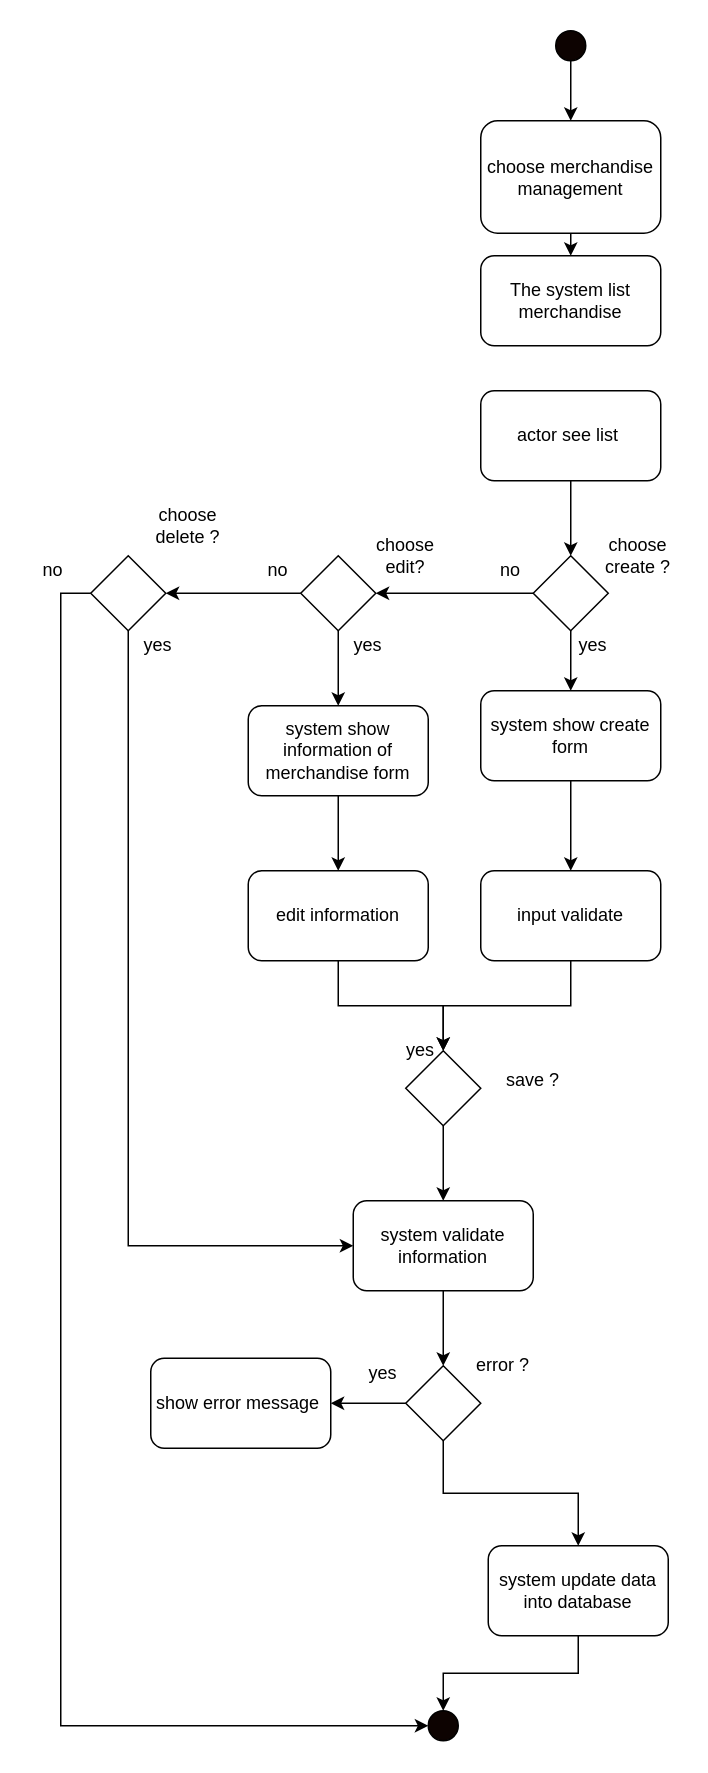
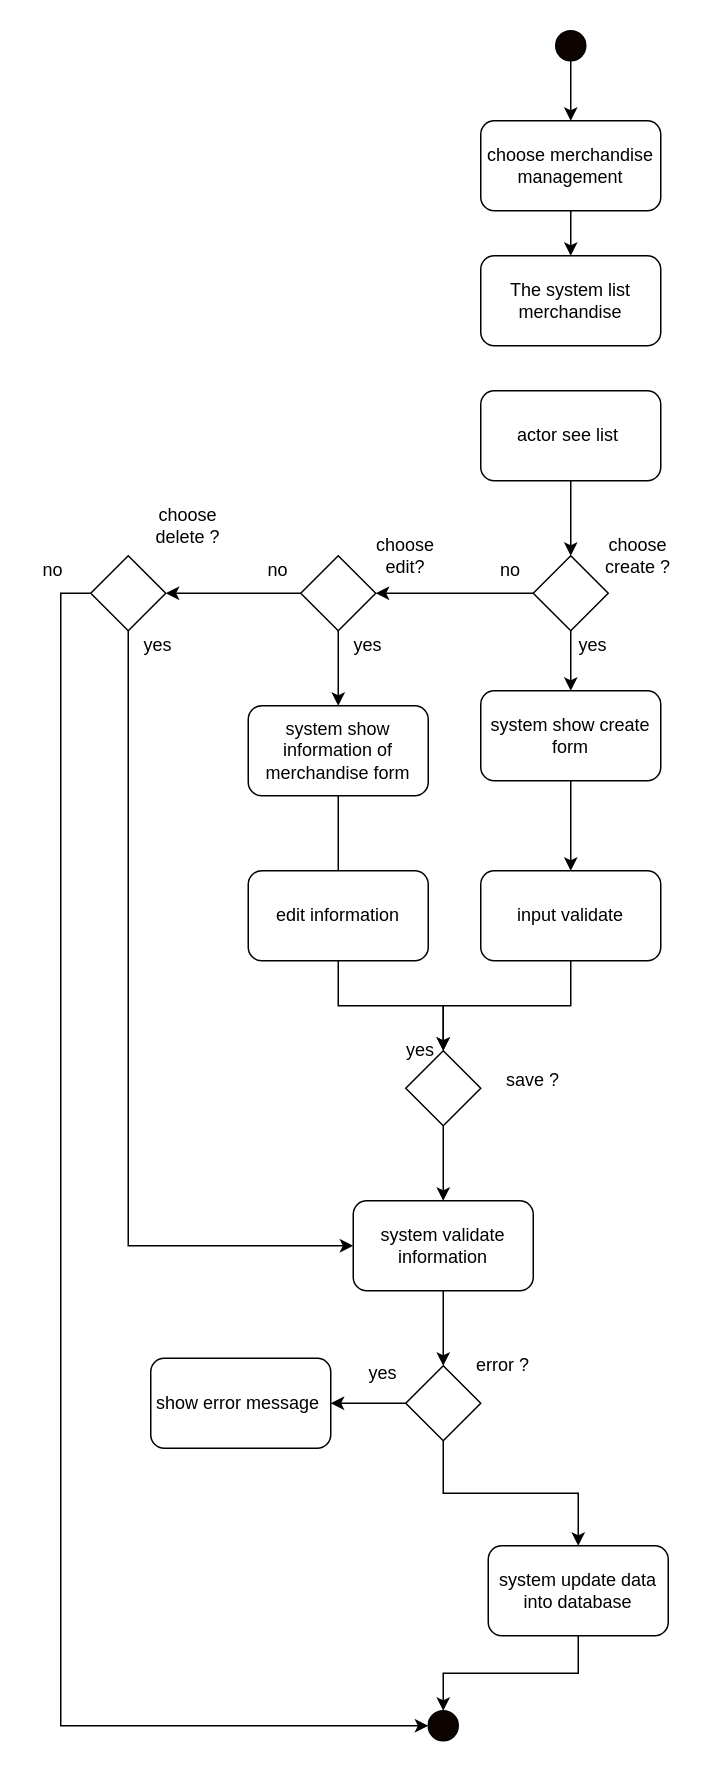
  <mxCell id="0" />
  <mxCell id="1" parent="0" />
  <mxCell id="2" style="edgeStyle=orthogonalEdgeStyle;rounded=0;orthogonalLoop=1;jettySize=auto;html=1;exitX=0.5;exitY=1;exitDx=0;exitDy=0;entryX=0.5;entryY=0;entryDx=0;entryDy=0;" parent="1" source="3" target="5" edge="1"><mxGeometry relative="1" as="geometry" /></mxCell>
  <mxCell id="3" value="" style="ellipse;whiteSpace=wrap;html=1;aspect=fixed;fillColor=#0D0301;" parent="1" vertex="1"><mxGeometry x="370" y="20" width="20" height="20" as="geometry" /></mxCell>
  <mxCell id="4" style="edgeStyle=orthogonalEdgeStyle;rounded=0;orthogonalLoop=1;jettySize=auto;html=1;exitX=0.5;exitY=1;exitDx=0;exitDy=0;entryX=0.5;entryY=0;entryDx=0;entryDy=0;" parent="1" source="5" target="6" edge="1"><mxGeometry relative="1" as="geometry" /></mxCell>
- <mxCell id="5" value="choose merchandise management" style="rounded=1;whiteSpace=wrap;html=1;fillColor=#FFFFFF;" parent="1" vertex="1"><mxGeometry x="320" y="80" width="120" height="75" as="geometry" /></mxCell>
+ <mxCell id="5" value="choose merchandise management" style="rounded=1;whiteSpace=wrap;html=1;fillColor=#FFFFFF;" parent="1" vertex="1"><mxGeometry x="320" y="80" width="120" height="60" as="geometry" /></mxCell>
  <mxCell id="6" value="&lt;p class=&quot;MsoNormal&quot;&gt;The system list merchandise&lt;/p&gt;" style="rounded=1;whiteSpace=wrap;html=1;fillColor=#FFFFFF;" parent="1" vertex="1"><mxGeometry x="320" y="170" width="120" height="60" as="geometry" /></mxCell>
  <mxCell id="7" style="edgeStyle=orthogonalEdgeStyle;rounded=0;orthogonalLoop=1;jettySize=auto;html=1;exitX=0.5;exitY=1;exitDx=0;exitDy=0;entryX=0.5;entryY=0;entryDx=0;entryDy=0;" parent="1" source="8" target="11" edge="1"><mxGeometry relative="1" as="geometry" /></mxCell>
  <mxCell id="8" value="&lt;p class=&quot;MsoNormal&quot;&gt;actor see list&amp;nbsp;&lt;br&gt;&lt;/p&gt;" style="rounded=1;whiteSpace=wrap;html=1;fillColor=#FFFFFF;" parent="1" vertex="1"><mxGeometry x="320" y="260" width="120" height="60" as="geometry" /></mxCell>
  <mxCell id="9" style="edgeStyle=orthogonalEdgeStyle;rounded=0;orthogonalLoop=1;jettySize=auto;html=1;exitX=0;exitY=0.5;exitDx=0;exitDy=0;entryX=1;entryY=0.5;entryDx=0;entryDy=0;" parent="1" source="11" target="15" edge="1"><mxGeometry relative="1" as="geometry" /></mxCell>
  <mxCell id="10" style="edgeStyle=orthogonalEdgeStyle;rounded=0;orthogonalLoop=1;jettySize=auto;html=1;exitX=0.5;exitY=1;exitDx=0;exitDy=0;entryX=0.5;entryY=0;entryDx=0;entryDy=0;" parent="1" source="11" target="22" edge="1"><mxGeometry relative="1" as="geometry" /></mxCell>
  <mxCell id="11" value="" style="rhombus;whiteSpace=wrap;html=1;" parent="1" vertex="1"><mxGeometry x="355" y="370" width="50" height="50" as="geometry" /></mxCell>
  <mxCell id="12" value="choose create ?" style="text;html=1;strokeColor=none;fillColor=none;align=center;verticalAlign=middle;whiteSpace=wrap;rounded=0;" parent="1" vertex="1"><mxGeometry x="400" y="360" width="50" height="20" as="geometry" /></mxCell>
  <mxCell id="13" style="edgeStyle=orthogonalEdgeStyle;rounded=0;orthogonalLoop=1;jettySize=auto;html=1;exitX=0;exitY=0.5;exitDx=0;exitDy=0;entryX=1;entryY=0.5;entryDx=0;entryDy=0;" parent="1" source="15" target="19" edge="1"><mxGeometry relative="1" as="geometry" /></mxCell>
  <mxCell id="14" style="edgeStyle=orthogonalEdgeStyle;rounded=0;orthogonalLoop=1;jettySize=auto;html=1;exitX=0.5;exitY=1;exitDx=0;exitDy=0;entryX=0.5;entryY=0;entryDx=0;entryDy=0;" parent="1" source="15" target="26" edge="1"><mxGeometry relative="1" as="geometry" /></mxCell>
  <mxCell id="15" value="" style="rhombus;whiteSpace=wrap;html=1;" parent="1" vertex="1"><mxGeometry x="200" y="370" width="50" height="50" as="geometry" /></mxCell>
  <mxCell id="16" value="choose edit?" style="text;html=1;strokeColor=none;fillColor=none;align=center;verticalAlign=middle;whiteSpace=wrap;rounded=0;" parent="1" vertex="1"><mxGeometry x="245" y="360" width="50" height="20" as="geometry" /></mxCell>
  <mxCell id="17" style="edgeStyle=orthogonalEdgeStyle;rounded=0;orthogonalLoop=1;jettySize=auto;html=1;exitX=0.5;exitY=1;exitDx=0;exitDy=0;entryX=0;entryY=0.5;entryDx=0;entryDy=0;" parent="1" source="19" target="36" edge="1"><mxGeometry relative="1" as="geometry"><mxPoint x="85" y="470" as="targetPoint" /></mxGeometry></mxCell>
  <mxCell id="18" style="edgeStyle=orthogonalEdgeStyle;rounded=0;orthogonalLoop=1;jettySize=auto;html=1;exitX=0;exitY=0.5;exitDx=0;exitDy=0;entryX=0;entryY=0.5;entryDx=0;entryDy=0;" parent="1" source="19" target="46" edge="1"><mxGeometry relative="1" as="geometry" /></mxCell>
  <mxCell id="19" value="" style="rhombus;whiteSpace=wrap;html=1;" parent="1" vertex="1"><mxGeometry x="60" y="370" width="50" height="50" as="geometry" /></mxCell>
  <mxCell id="20" value="choose delete ?" style="text;html=1;strokeColor=none;fillColor=none;align=center;verticalAlign=middle;whiteSpace=wrap;rounded=0;" parent="1" vertex="1"><mxGeometry y="340" width="50" height="20" as="geometry" x="100" /></mxCell>
  <mxCell id="21" style="edgeStyle=orthogonalEdgeStyle;rounded=0;orthogonalLoop=1;jettySize=auto;html=1;exitX=0.5;exitY=1;exitDx=0;exitDy=0;entryX=0.5;entryY=0;entryDx=0;entryDy=0;" parent="1" source="22" target="29" edge="1"><mxGeometry relative="1" as="geometry" /></mxCell>
  <mxCell id="22" value="&lt;p class=&quot;MsoNormal&quot;&gt;system show create form&lt;br&gt;&lt;/p&gt;" style="rounded=1;whiteSpace=wrap;html=1;fillColor=#FFFFFF;" parent="1" vertex="1"><mxGeometry x="320" y="460" width="120" height="60" as="geometry" /></mxCell>
  <mxCell id="23" value="no" style="text;html=1;strokeColor=none;fillColor=none;align=center;verticalAlign=middle;whiteSpace=wrap;rounded=0;" parent="1" vertex="1"><mxGeometry x="320" y="370" width="40" height="20" as="geometry" /></mxCell>
  <mxCell id="24" value="no" style="text;html=1;strokeColor=none;fillColor=none;align=center;verticalAlign=middle;whiteSpace=wrap;rounded=0;" parent="1" vertex="1"><mxGeometry x="170" y="370" width="30" height="20" as="geometry" /></mxCell>
- <mxCell id="25" style="edgeStyle=orthogonalEdgeStyle;rounded=0;orthogonalLoop=1;jettySize=auto;html=1;exitX=0.5;exitY=1;exitDx=0;exitDy=0;entryX=0.5;entryY=0;entryDx=0;entryDy=0;" parent="1" source="26" target="31" edge="1"><mxGeometry relative="1" as="geometry" /></mxCell>
+ <mxCell id="25" style="edgeStyle=orthogonalEdgeStyle;rounded=0;orthogonalLoop=1;jettySize=auto;html=1;exitX=0.5;exitY=1;exitDx=0;exitDy=0;entryX=0.5;entryY=0;entryDx=0;entryDy=0;endArrow=none;" parent="1" source="26" target="31" edge="1"><mxGeometry relative="1" as="geometry" /></mxCell>
  <mxCell id="26" value="&lt;p class=&quot;MsoNormal&quot;&gt;system show information of merchandise form&lt;br&gt;&lt;/p&gt;" style="rounded=1;whiteSpace=wrap;html=1;fillColor=#FFFFFF;" parent="1" vertex="1"><mxGeometry x="165" y="470" width="120" height="60" as="geometry" /></mxCell>
  <mxCell id="27" value="no" style="text;html=1;strokeColor=none;fillColor=none;align=center;verticalAlign=middle;whiteSpace=wrap;rounded=0;" parent="1" vertex="1"><mxGeometry x="20" y="370" width="30" height="20" as="geometry" /></mxCell>
  <mxCell id="28" style="edgeStyle=orthogonalEdgeStyle;rounded=0;orthogonalLoop=1;jettySize=auto;html=1;exitX=0.5;exitY=1;exitDx=0;exitDy=0;entryX=0.5;entryY=0;entryDx=0;entryDy=0;" parent="1" source="29" target="33" edge="1"><mxGeometry relative="1" as="geometry" /></mxCell>
  <mxCell id="29" value="&lt;p class=&quot;MsoNormal&quot;&gt;input validate&lt;br&gt;&lt;/p&gt;" style="rounded=1;whiteSpace=wrap;html=1;fillColor=#FFFFFF;" parent="1" vertex="1"><mxGeometry x="320" y="580" width="120" height="60" as="geometry" /></mxCell>
  <mxCell id="30" style="edgeStyle=orthogonalEdgeStyle;rounded=0;orthogonalLoop=1;jettySize=auto;html=1;exitX=0.5;exitY=1;exitDx=0;exitDy=0;" parent="1" source="31" target="33" edge="1"><mxGeometry relative="1" as="geometry"><mxPoint x="290" y="700" as="targetPoint" /></mxGeometry></mxCell>
  <mxCell id="31" value="&lt;p class=&quot;MsoNormal&quot;&gt;edit information&lt;br&gt;&lt;/p&gt;" style="rounded=1;whiteSpace=wrap;html=1;fillColor=#FFFFFF;" parent="1" vertex="1"><mxGeometry x="165" y="580" width="120" height="60" as="geometry" /></mxCell>
  <mxCell id="32" style="edgeStyle=orthogonalEdgeStyle;rounded=0;orthogonalLoop=1;jettySize=auto;html=1;exitX=0.5;exitY=1;exitDx=0;exitDy=0;entryX=0.5;entryY=0;entryDx=0;entryDy=0;" parent="1" source="33" target="36" edge="1"><mxGeometry relative="1" as="geometry" /></mxCell>
  <mxCell id="33" value="" style="rhombus;whiteSpace=wrap;html=1;" parent="1" vertex="1"><mxGeometry x="270" y="700" width="50" height="50" as="geometry" /></mxCell>
  <mxCell id="34" value="save ?" style="text;html=1;strokeColor=none;fillColor=none;align=center;verticalAlign=middle;whiteSpace=wrap;rounded=0;" parent="1" vertex="1"><mxGeometry x="330" y="710" width="50" height="20" as="geometry" /></mxCell>
  <mxCell id="35" style="edgeStyle=orthogonalEdgeStyle;rounded=0;orthogonalLoop=1;jettySize=auto;html=1;exitX=0.5;exitY=1;exitDx=0;exitDy=0;" parent="1" source="36" target="39" edge="1"><mxGeometry relative="1" as="geometry" /></mxCell>
  <mxCell id="36" value="&lt;p class=&quot;MsoNormal&quot;&gt;system validate information&lt;br&gt;&lt;/p&gt;" style="rounded=1;whiteSpace=wrap;html=1;fillColor=#FFFFFF;" parent="1" vertex="1"><mxGeometry x="235" y="800" width="120" height="60" as="geometry" /></mxCell>
  <mxCell id="37" style="edgeStyle=orthogonalEdgeStyle;rounded=0;orthogonalLoop=1;jettySize=auto;html=1;exitX=0;exitY=0.5;exitDx=0;exitDy=0;entryX=1;entryY=0.5;entryDx=0;entryDy=0;" parent="1" source="39" target="41" edge="1"><mxGeometry relative="1" as="geometry" /></mxCell>
  <mxCell id="38" style="edgeStyle=orthogonalEdgeStyle;rounded=0;orthogonalLoop=1;jettySize=auto;html=1;exitX=0.5;exitY=1;exitDx=0;exitDy=0;" parent="1" source="39" target="45" edge="1"><mxGeometry relative="1" as="geometry" /></mxCell>
  <mxCell id="39" value="" style="rhombus;whiteSpace=wrap;html=1;" parent="1" vertex="1"><mxGeometry x="270" y="910" width="50" height="50" as="geometry" /></mxCell>
  <mxCell id="40" value="error ?" style="text;html=1;strokeColor=none;fillColor=none;align=center;verticalAlign=middle;whiteSpace=wrap;rounded=0;" parent="1" vertex="1"><mxGeometry x="310" y="900" width="50" height="20" as="geometry" /></mxCell>
  <mxCell id="41" value="&lt;p class=&quot;MsoNormal&quot;&gt;show error message&amp;nbsp;&lt;br&gt;&lt;/p&gt;" style="rounded=1;whiteSpace=wrap;html=1;fillColor=#FFFFFF;" parent="1" vertex="1"><mxGeometry y="905" width="120" height="60" as="geometry" x="100" /></mxCell>
  <mxCell id="42" value="yes" style="text;html=1;strokeColor=none;fillColor=none;align=center;verticalAlign=middle;whiteSpace=wrap;rounded=0;" parent="1" vertex="1"><mxGeometry x="240" y="905" width="30" height="20" as="geometry" /></mxCell>
  <mxCell id="43" value="yes" style="text;html=1;strokeColor=none;fillColor=none;align=center;verticalAlign=middle;whiteSpace=wrap;rounded=0;" parent="1" vertex="1"><mxGeometry x="265" y="690" width="30" height="20" as="geometry" /></mxCell>
  <mxCell id="44" style="edgeStyle=orthogonalEdgeStyle;rounded=0;orthogonalLoop=1;jettySize=auto;html=1;exitX=0.5;exitY=1;exitDx=0;exitDy=0;entryX=0.5;entryY=0;entryDx=0;entryDy=0;" parent="1" source="45" target="46" edge="1"><mxGeometry relative="1" as="geometry" /></mxCell>
  <mxCell id="45" value="&lt;p class=&quot;MsoNormal&quot;&gt;system update data into database&lt;br&gt;&lt;/p&gt;" style="rounded=1;whiteSpace=wrap;html=1;fillColor=#FFFFFF;" parent="1" vertex="1"><mxGeometry x="325" y="1030" width="120" height="60" as="geometry" /></mxCell>
  <mxCell id="46" value="" style="ellipse;whiteSpace=wrap;html=1;aspect=fixed;fillColor=#0D0301;" parent="1" vertex="1"><mxGeometry x="285" y="1140" width="20" height="20" as="geometry" /></mxCell>
  <mxCell id="47" value="yes" style="text;html=1;strokeColor=none;fillColor=none;align=center;verticalAlign=middle;whiteSpace=wrap;rounded=0;" parent="1" vertex="1"><mxGeometry x="90" y="420" width="30" height="20" as="geometry" /></mxCell>
  <mxCell id="48" value="yes" style="text;html=1;strokeColor=none;fillColor=none;align=center;verticalAlign=middle;whiteSpace=wrap;rounded=0;" parent="1" vertex="1"><mxGeometry x="230" y="420" width="30" height="20" as="geometry" /></mxCell>
  <mxCell id="49" value="yes" style="text;html=1;strokeColor=none;fillColor=none;align=center;verticalAlign=middle;whiteSpace=wrap;rounded=0;" parent="1" vertex="1"><mxGeometry x="380" y="420" width="30" height="20" as="geometry" /></mxCell>
